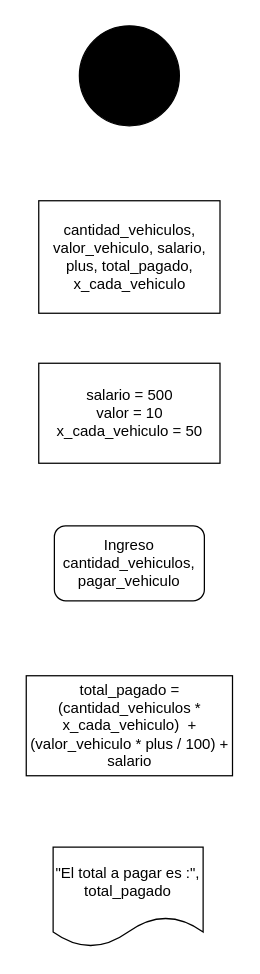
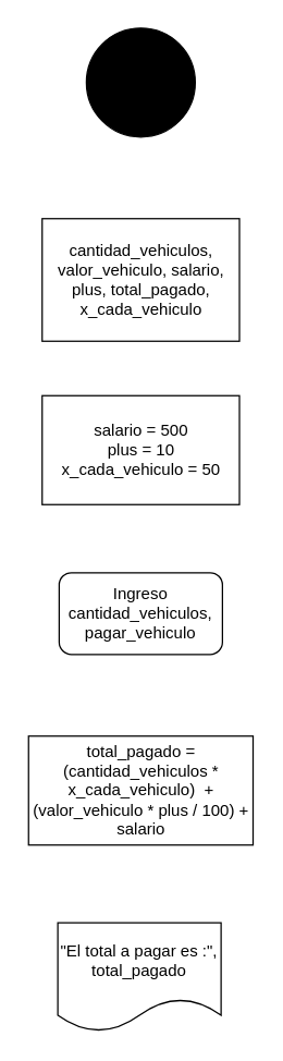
  <mxCell id="0" />
  <mxCell id="1" parent="0" />
  <mxCell id="2" value="" style="ellipse;whiteSpace=wrap;html=1;aspect=fixed;fillColor=#000000;" vertex="1" parent="1"><mxGeometry x="63" y="20" width="80" height="80" as="geometry" /></mxCell>
  <mxCell id="3" value="cantidad_vehiculos, valor_vehiculo, salario, plus, total_pagado, x_cada_vehiculo" style="rounded=0;whiteSpace=wrap;html=1;" vertex="1" parent="1"><mxGeometry x="30.5" y="160" width="145" height="90" as="geometry" /></mxCell>
- <mxCell id="4" value="salario = 500&lt;br&gt; valor = 10&lt;br&gt; x_cada_vehiculo = 50" style="rounded=0;whiteSpace=wrap;html=1;" vertex="1" parent="1"><mxGeometry x="30.5" y="290" width="145" height="80" as="geometry" /></mxCell>
+ <mxCell id="4" value="salario = 500&lt;br&gt; plus = 10&lt;br&gt; x_cada_vehiculo = 50" style="rounded=0;whiteSpace=wrap;html=1;" vertex="1" parent="1"><mxGeometry x="30.5" y="290" width="145" height="80" as="geometry" /></mxCell>
  <mxCell id="5" value="Ingreso cantidad_vehiculos, pagar_vehiculo" style="rounded=1;whiteSpace=wrap;html=1;" vertex="1" parent="1"><mxGeometry x="43" y="420" width="120" height="60" as="geometry" /></mxCell>
  <mxCell id="6" value="total_pagado = (cantidad_vehiculos * x_cada_vehiculo)  + (valor_vehiculo * plus / 100) + salario" style="rounded=0;whiteSpace=wrap;html=1;" vertex="1" parent="1"><mxGeometry x="20.5" y="540" width="165" height="80" as="geometry" /></mxCell>
  <mxCell id="7" value="&quot;El total a pagar es :&quot;, total_pagado" style="shape=document;whiteSpace=wrap;html=1;boundedLbl=1;" vertex="1" parent="1"><mxGeometry x="42" y="677" width="120" height="80" as="geometry" /></mxCell>
